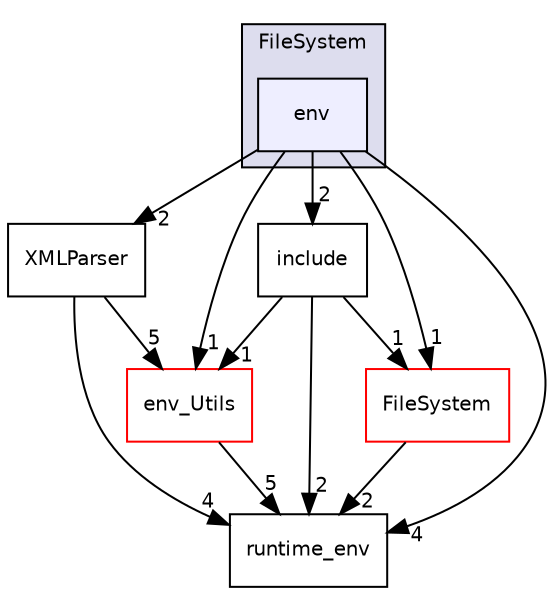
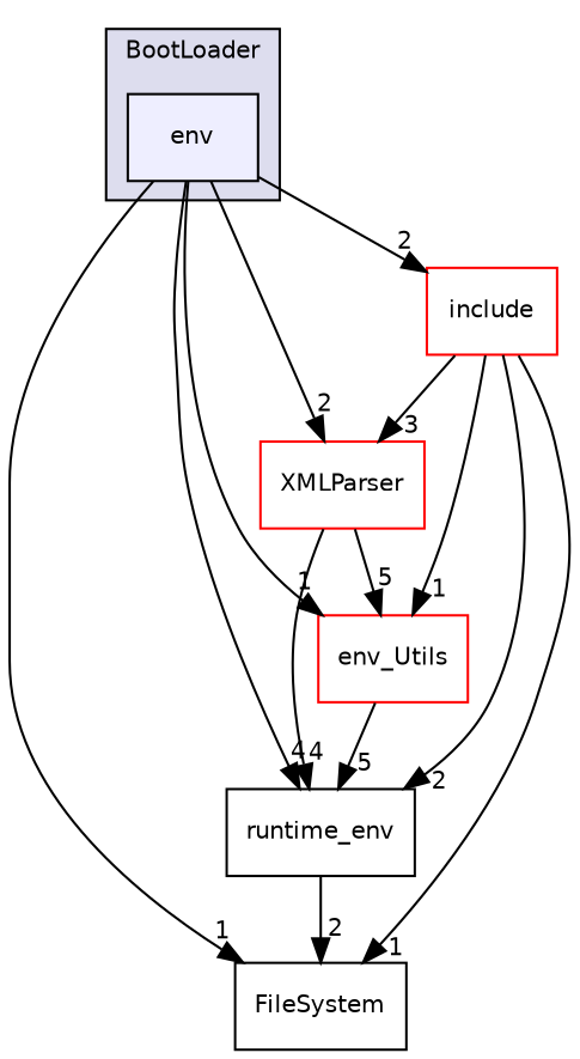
  digraph {
    compound=true
    node [fillcolor=white fontname=Helvetica fontsize=10 shape=box style=filled color=red]
    edge [headlabel=2 labeldistance=1.5 labelfontname=Helvetica labelfontsize=10]
    n1 [fillcolor="#eeeeff" label=env pencolor=black color=""]
-   n2 [color=black label=XMLParser]
+   n2 [label=XMLParser]
    n3 [label=env_Utils]
-   n4 [label=include fillcolor="" style="" color=""]
-   n5 [label=FileSystem]
+   n4 [label=include fillcolor="" style=""]
+   n5 [color=black label=FileSystem]
    n6 [color=black label=runtime_env]
    subgraph cluster_1 {
      bgcolor="#ddddee"
      fontname=Helvetica
      fontsize=10
-     label=FileSystem
+     label=BootLoader
      pencolor=black
      n1
    }
    n1 -> n2
    n1 -> n3 [headlabel=1]
    n1 -> n4
    n1 -> n5 [headlabel=1]
    n1 -> n6 [headlabel=4]
    n2 -> n3 [headlabel=5]
    n2 -> n6 [headlabel=4]
    n3 -> n6 [headlabel=5]
+   n4 -> n2 [headlabel=3]
    n4 -> n3 [headlabel=1]
    n4 -> n5 [headlabel=1]
    n4 -> n6
-   n5 -> n6
+   n6 -> n5
  }
